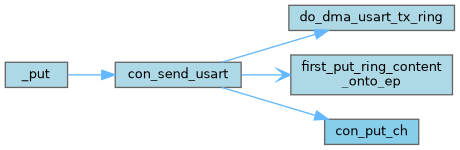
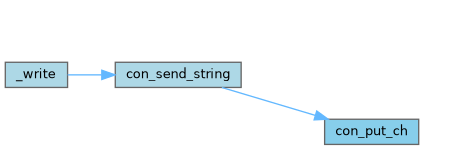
  digraph {
    rankdir=LR
    node [color=grey40 fillcolor=lightblue fontname=Helvetica fontsize=10 shape=box style=filled]
    edge [arrowhead=normal color=steelblue1 fontname=Helvetica fontsize=10 labelfontname=Helvetica labelfontsize=10 style=solid]
-   n1 [color=gray40 fontcolor=black height=0.2 label=_put width=0.4]
-   n2 [height=0.2 label=con_send_usart width=0.4]
-   n3 [height=0.2 label=do_dma_usart_tx_ring width=0.4]
-   n4 [height=0.2 label="first_put_ring_content\l_onto_ep" width=0.4]
+   n1 [color=gray40 fontcolor=black height=0.2 label=_write width=0.4]
+   n2 [height=0.2 label=con_send_string width=0.4]
    n5 [fillcolor=skyblue height=0.2 label=con_put_ch width=0.4]
    n1 -> n2
-   n2 -> n3
-   n2 -> n4 [arrowhead=vee]
    n2 -> n5
  }
